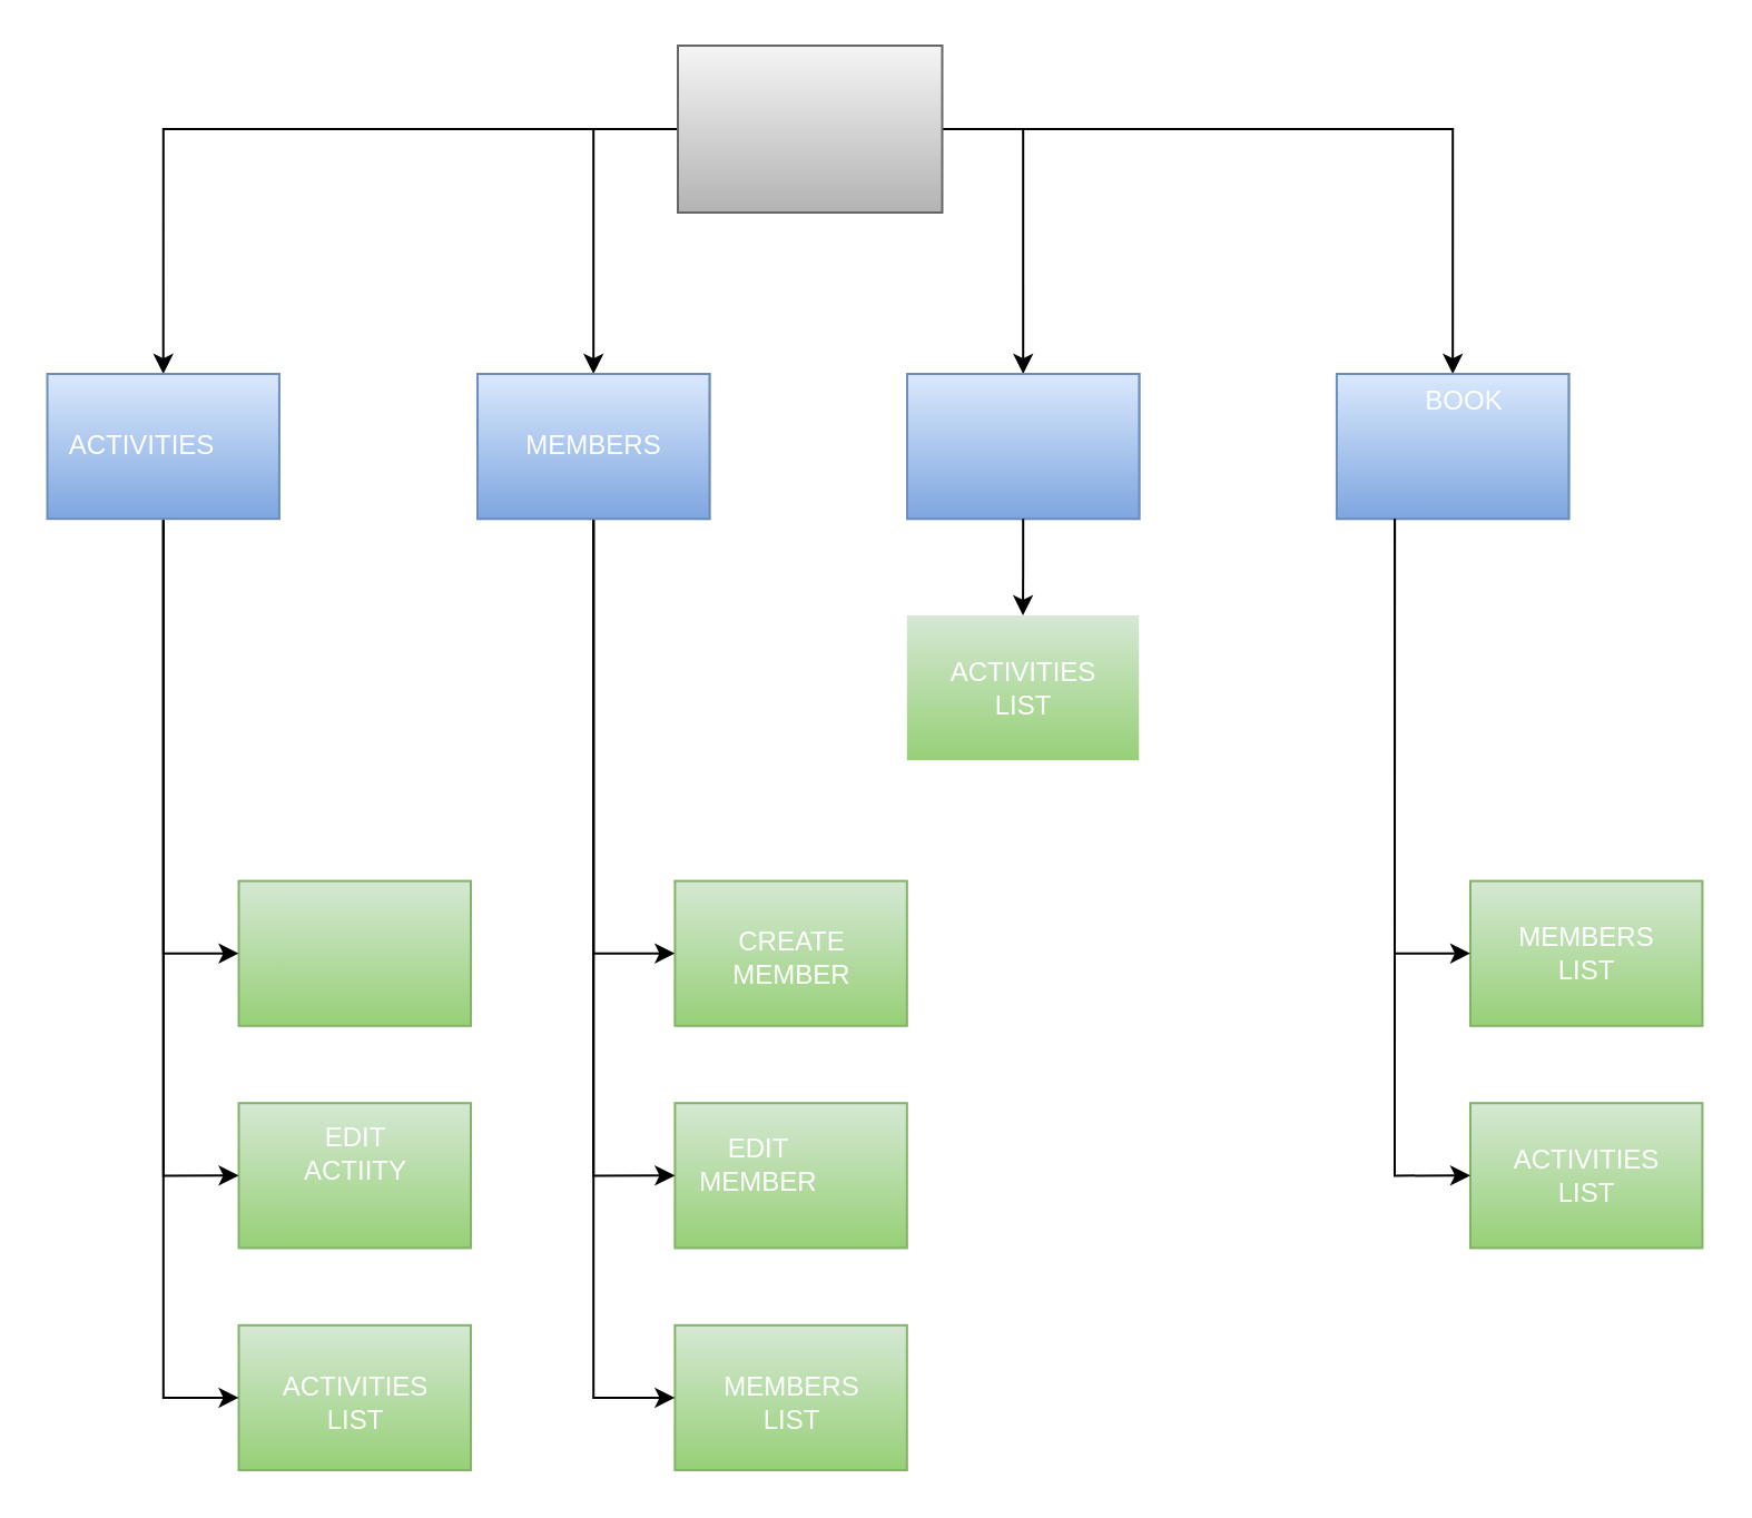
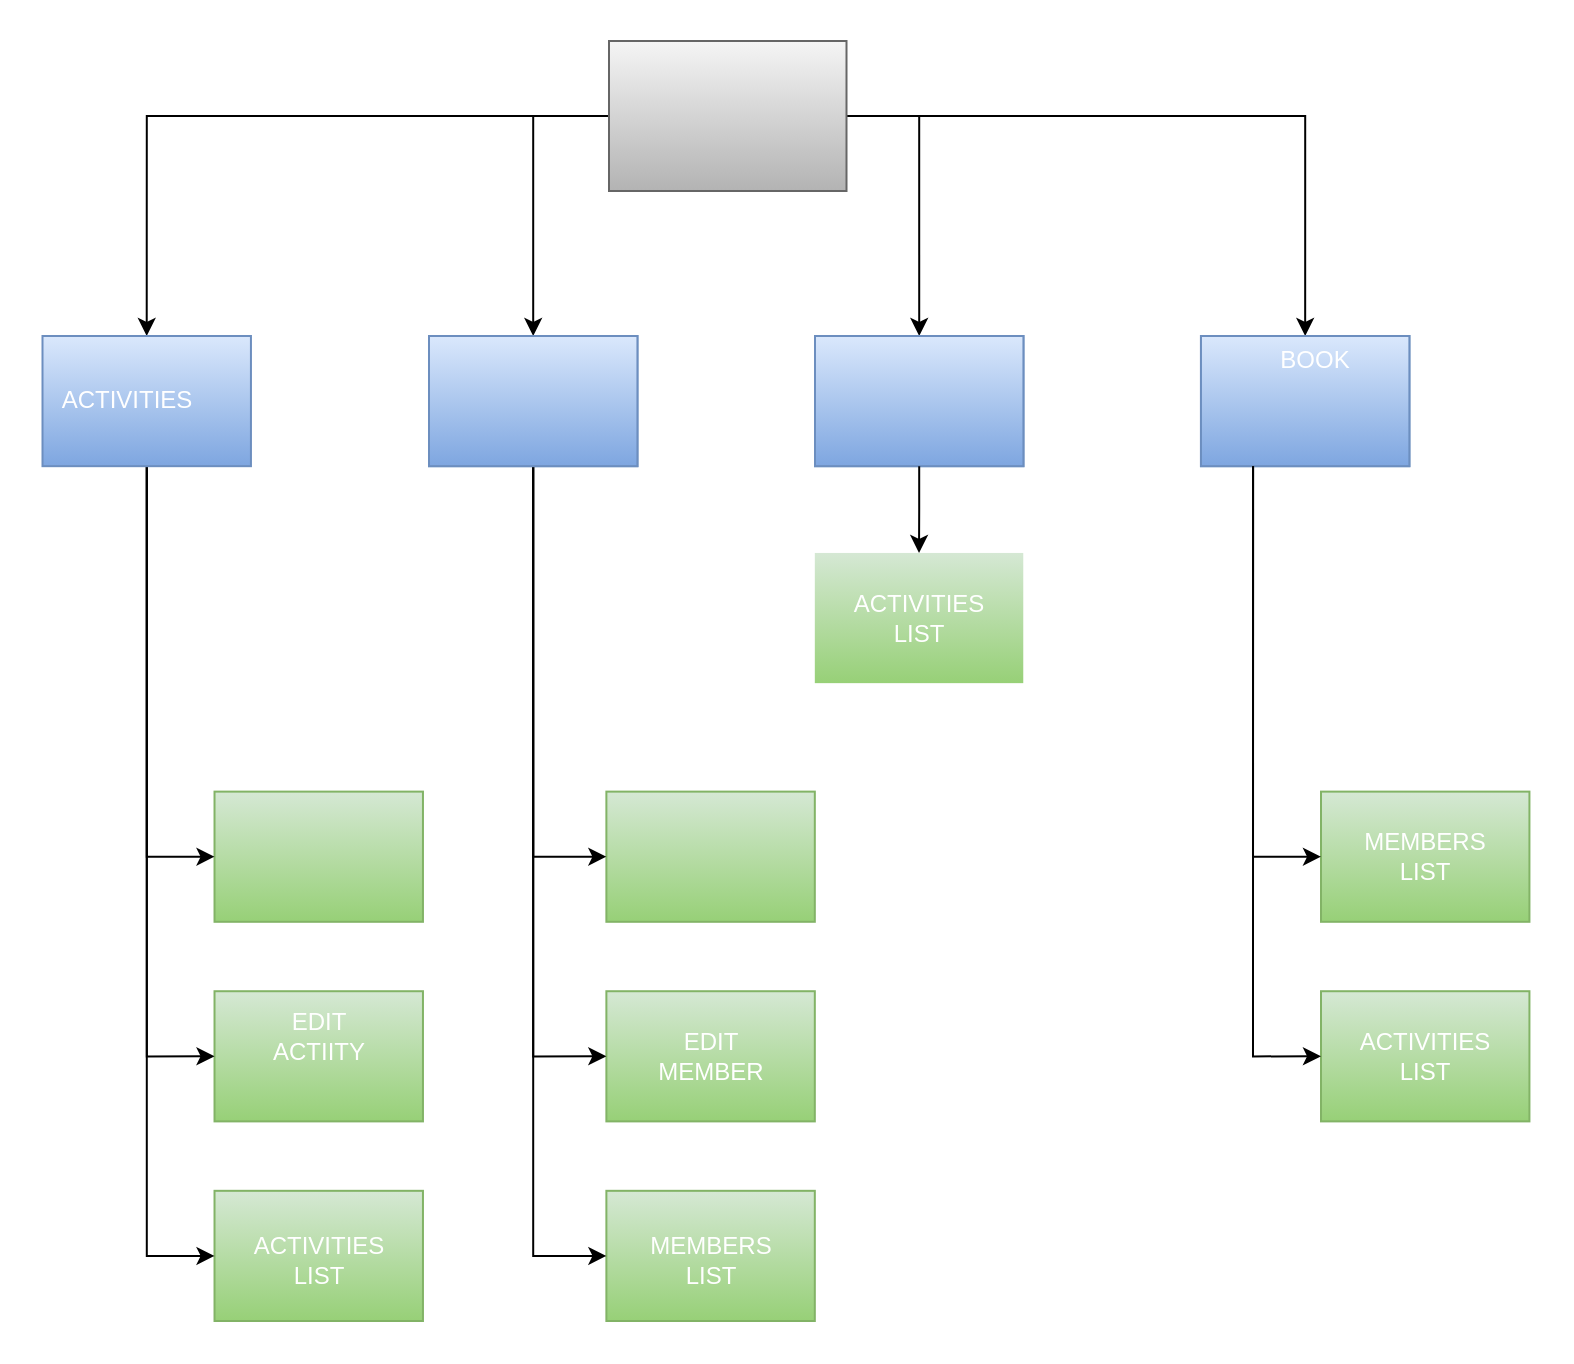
  <mxCell id="0" />
  <mxCell id="1" parent="0" />
  <mxCell id="2" style="edgeStyle=orthogonalEdgeStyle;rounded=0;orthogonalLoop=1;jettySize=auto;html=1;entryX=0.5;entryY=0;entryDx=0;entryDy=0;fontSize=12;" edge="1" parent="1" source="6" target="33"><mxGeometry relative="1" as="geometry" /></mxCell>
  <mxCell id="3" style="edgeStyle=orthogonalEdgeStyle;rounded=0;orthogonalLoop=1;jettySize=auto;html=1;fontSize=12;exitX=0;exitY=0.5;exitDx=0;exitDy=0;" edge="1" parent="1" source="6" target="41"><mxGeometry relative="1" as="geometry" /></mxCell>
  <mxCell id="4" style="edgeStyle=orthogonalEdgeStyle;rounded=0;orthogonalLoop=1;jettySize=auto;html=1;entryX=0.5;entryY=0;entryDx=0;entryDy=0;fontSize=12;" edge="1" parent="1" source="6" target="28"><mxGeometry relative="1" as="geometry" /></mxCell>
  <mxCell id="5" style="edgeStyle=orthogonalEdgeStyle;rounded=0;orthogonalLoop=1;jettySize=auto;html=1;entryX=0.5;entryY=0;entryDx=0;entryDy=0;fontSize=12;exitX=1;exitY=0.5;exitDx=0;exitDy=0;" edge="1" parent="1" source="6" target="26"><mxGeometry relative="1" as="geometry" /></mxCell>
  <mxCell id="6" value="&lt;span style=&quot;color: rgba(0 , 0 , 0 , 0) ; font-family: monospace ; font-size: 0px&quot;&gt;%3CmxGraphModel%3E%3Croot%3E%3CmxCell%20id%3D%220%22%2F%3E%3CmxCell%20id%3D%221%22%20parent%3D%220%22%2F%3E%3CmxCell%20id%3D%222%22%20value%3D%22%26amp%3Bnbsp%3B-%20Lorem%20ipsum%20dolor%20sit%20amet%26lt%3Bbr%26gt%3B%26amp%3Bnbsp%3B-%20consectetur%20adipisicing%20elit%26lt%3Bbr%26gt%3B%26amp%3Bnbsp%3B-%20sed%20do%20eiusmod%20tempor%26lt%3Bbr%26gt%3B%26amp%3Bnbsp%3B-%20incididunt%20ut%20labore%20et%20dolore%26lt%3Bbr%26gt%3B%26amp%3Bnbsp%3B-%20magna%20aliqua.%22%20style%3D%22shape%3Drect%3BfillColor%3D%23BAC8D3%3BstrokeColor%3Dnone%3BfontSize%3D12%3Bhtml%3D1%3BwhiteSpace%3Dwrap%3Balign%3Dleft%3BverticalAlign%3Dtop%3Bspacing%3D5%3Brounded%3D0%3B%22%20vertex%3D%221%22%20parent%3D%221%22%3E%3CmxGeometry%20x%3D%22-440%22%20y%3D%22-515%22%20width%3D%22118.75%22%20height%3D%2275%22%20as%3D%22geometry%22%2F%3E%3C%2FmxCell%3E%3C%2Froot%3E%3C%2FmxGraphModel%3E&lt;/span&gt;" style="shape=rect;fillColor=#f5f5f5;strokeColor=#666666;fontSize=12;html=1;whiteSpace=wrap;align=left;verticalAlign=top;spacing=5;rounded=0;gradientColor=#b3b3b3;" vertex="1" parent="1"><mxGeometry x="304" y="20" width="118.75" height="75" as="geometry" /></mxCell>
  <mxCell id="7" value="" style="shape=rect;fillColor=#d5e8d4;strokeColor=#82b366;fontSize=12;html=1;whiteSpace=wrap;align=left;verticalAlign=top;spacing=5;rounded=0;gradientColor=#97d077;" vertex="1" parent="1"><mxGeometry x="106.758" y="395.308" width="104.218" height="65.088" as="geometry" /></mxCell>
  <mxCell id="8" value="" style="shape=rect;fillColor=#d5e8d4;strokeColor=#82b366;fontSize=12;html=1;whiteSpace=wrap;align=left;verticalAlign=top;spacing=5;rounded=0;gradientColor=#97d077;" vertex="1" parent="1"><mxGeometry x="106.758" y="495.11" width="104.218" height="65.088" as="geometry" /></mxCell>
  <mxCell id="9" value="&lt;font color=&quot;#ffffff&quot; style=&quot;font-size: 12px;&quot;&gt;&lt;span style=&quot;font-size: 12px;&quot;&gt;EDIT &lt;br style=&quot;font-size: 12px;&quot;&gt;ACTIITY&lt;/span&gt;&lt;/font&gt;" style="text;html=1;resizable=0;autosize=1;align=center;verticalAlign=middle;points=[];fillColor=none;strokeColor=none;rounded=0;fontSize=12;" vertex="1" parent="1"><mxGeometry x="128.866" y="502.657" width="60" height="30" as="geometry" /></mxCell>
  <mxCell id="10" value="" style="shape=rect;fillColor=#d5e8d4;strokeColor=#82b366;fontSize=12;html=1;whiteSpace=wrap;align=left;verticalAlign=top;spacing=5;rounded=0;gradientColor=#97d077;" vertex="1" parent="1"><mxGeometry x="106.758" y="594.912" width="104.218" height="65.088" as="geometry" /></mxCell>
  <mxCell id="11" value="&lt;font color=&quot;#ffffff&quot; style=&quot;font-size: 12px;&quot;&gt;&lt;span style=&quot;font-size: 12px;&quot;&gt;ACTIVITIES&lt;br style=&quot;font-size: 12px;&quot;&gt;LIST&lt;/span&gt;&lt;/font&gt;" style="text;html=1;resizable=0;autosize=1;align=center;verticalAlign=middle;points=[];fillColor=none;strokeColor=none;rounded=0;fontSize=12;" vertex="1" parent="1"><mxGeometry x="118.862" y="615.099" width="80" height="30" as="geometry" /></mxCell>
  <mxCell id="12" value="" style="shape=rect;fillColor=#d5e8d4;strokeColor=#82b366;fontSize=12;html=1;whiteSpace=wrap;align=left;verticalAlign=top;spacing=5;rounded=0;gradientColor=#97d077;" vertex="1" parent="1"><mxGeometry x="302.688" y="395.308" width="104.218" height="65.088" as="geometry" /></mxCell>
- <mxCell id="13" value="&lt;font color=&quot;#ffffff&quot; style=&quot;font-size: 12px;&quot;&gt;CREATE &lt;br style=&quot;font-size: 12px;&quot;&gt;MEMBER&lt;br style=&quot;font-size: 12px;&quot;&gt;&lt;/font&gt;" style="text;html=1;resizable=0;autosize=1;align=center;verticalAlign=middle;points=[];fillColor=none;strokeColor=none;rounded=0;fontSize=12;" vertex="1" parent="1"><mxGeometry x="319.998" y="415.496" width="70" height="30" as="geometry" /></mxCell>
  <mxCell id="14" value="" style="shape=rect;fillColor=#d5e8d4;strokeColor=#82b366;fontSize=12;html=1;whiteSpace=wrap;align=left;verticalAlign=top;spacing=5;rounded=0;gradientColor=#97d077;" vertex="1" parent="1"><mxGeometry x="302.688" y="495.11" width="104.218" height="65.088" as="geometry" /></mxCell>
- <mxCell id="15" value="&lt;font color=&quot;#ffffff&quot; style=&quot;font-size: 12px;&quot;&gt;&lt;span style=&quot;font-size: 12px;&quot;&gt;EDIT &lt;br style=&quot;font-size: 12px;&quot;&gt;MEMBER&lt;br style=&quot;font-size: 12px;&quot;&gt;&lt;/span&gt;&lt;/font&gt;" style="text;html=1;resizable=0;autosize=1;align=center;verticalAlign=middle;points=[];fillColor=none;strokeColor=none;rounded=0;fontSize=12;" vertex="1" parent="1"><mxGeometry x="304.798" y="507.657" width="70" height="30" as="geometry" /></mxCell>
+ <mxCell id="15" value="&lt;font color=&quot;#ffffff&quot; style=&quot;font-size: 12px;&quot;&gt;&lt;span style=&quot;font-size: 12px;&quot;&gt;EDIT &lt;br style=&quot;font-size: 12px;&quot;&gt;MEMBER&lt;br style=&quot;font-size: 12px;&quot;&gt;&lt;/span&gt;&lt;/font&gt;" style="text;html=1;resizable=0;autosize=1;align=center;verticalAlign=middle;points=[];fillColor=none;strokeColor=none;rounded=0;fontSize=12;" vertex="1" parent="1"><mxGeometry x="319.798" y="512.657" width="70" height="30" as="geometry" /></mxCell>
  <mxCell id="16" value="" style="shape=rect;fillColor=#d5e8d4;strokeColor=#82b366;fontSize=12;html=1;whiteSpace=wrap;align=left;verticalAlign=top;spacing=5;rounded=0;gradientColor=#97d077;" vertex="1" parent="1"><mxGeometry x="302.688" y="594.912" width="104.218" height="65.088" as="geometry" /></mxCell>
  <mxCell id="17" value="&lt;font color=&quot;#ffffff&quot; style=&quot;font-size: 12px;&quot;&gt;&lt;span style=&quot;font-size: 12px;&quot;&gt;MEMBERS&lt;br style=&quot;font-size: 12px;&quot;&gt;LIST&lt;/span&gt;&lt;/font&gt;" style="text;html=1;resizable=0;autosize=1;align=center;verticalAlign=middle;points=[];fillColor=none;strokeColor=none;rounded=0;fontSize=12;" vertex="1" parent="1"><mxGeometry x="314.802" y="615.099" width="80" height="30" as="geometry" /></mxCell>
  <mxCell id="18" value="" style="shape=rect;fillColor=#d5e8d4;strokeColor=none;fontSize=12;html=1;whiteSpace=wrap;align=left;verticalAlign=top;spacing=5;rounded=0;gradientColor=#97d077;" vertex="1" parent="1"><mxGeometry x="406.906" y="275.98" width="104.218" height="65.088" as="geometry" /></mxCell>
  <mxCell id="19" value="&lt;font color=&quot;#ffffff&quot; style=&quot;font-size: 12px&quot;&gt;ACTIVITIES&lt;br&gt;LIST&lt;br style=&quot;font-size: 12px&quot;&gt;&lt;/font&gt;" style="text;html=1;resizable=0;autosize=1;align=center;verticalAlign=middle;points=[];fillColor=none;strokeColor=none;rounded=0;fontSize=12;" vertex="1" parent="1"><mxGeometry x="419.107" y="293.527" width="80" height="30" as="geometry" /></mxCell>
  <mxCell id="20" value="" style="shape=rect;fillColor=#d5e8d4;strokeColor=#82b366;fontSize=12;html=1;whiteSpace=wrap;align=left;verticalAlign=top;spacing=5;rounded=0;gradientColor=#97d077;" vertex="1" parent="1"><mxGeometry x="660.002" y="395.307" width="104.218" height="65.088" as="geometry" /></mxCell>
  <mxCell id="21" value="&lt;font color=&quot;#ffffff&quot; style=&quot;font-size: 12px&quot;&gt;MEMBERS &lt;br&gt;LIST&lt;br style=&quot;font-size: 12px&quot;&gt;&lt;/font&gt;" style="text;html=1;resizable=0;autosize=1;align=center;verticalAlign=middle;points=[];fillColor=none;strokeColor=none;rounded=0;fontSize=12;" vertex="1" parent="1"><mxGeometry x="672.112" y="412.855" width="80" height="30" as="geometry" /></mxCell>
  <mxCell id="22" value="" style="shape=rect;fillColor=#d5e8d4;strokeColor=#82b366;fontSize=12;html=1;whiteSpace=wrap;align=left;verticalAlign=top;spacing=5;rounded=0;gradientColor=#97d077;" vertex="1" parent="1"><mxGeometry x="660.002" y="495.109" width="104.218" height="65.088" as="geometry" /></mxCell>
  <mxCell id="23" value="&lt;font color=&quot;#ffffff&quot; style=&quot;font-size: 12px&quot;&gt;&lt;span style=&quot;font-size: 12px&quot;&gt;ACTIVITIES&lt;br&gt;LIST&lt;br style=&quot;font-size: 12px&quot;&gt;&lt;/span&gt;&lt;/font&gt;" style="text;html=1;resizable=0;autosize=1;align=center;verticalAlign=middle;points=[];fillColor=none;strokeColor=none;rounded=0;fontSize=12;" vertex="1" parent="1"><mxGeometry x="672.112" y="512.656" width="80" height="30" as="geometry" /></mxCell>
  <mxCell id="24" value="" style="group;fontSize=12;gradientColor=#7ea6e0;fillColor=#dae8fc;strokeColor=#6c8ebf;container=0;" vertex="1" connectable="0" parent="1"><mxGeometry x="214" y="167.5" width="104.218" height="65.088" as="geometry" /></mxCell>
  <mxCell id="25" value="" style="group;fontSize=12;gradientColor=#7ea6e0;fillColor=#dae8fc;strokeColor=#6c8ebf;" vertex="1" connectable="0" parent="1"><mxGeometry x="407" y="167.5" width="104.218" height="65.088" as="geometry" /></mxCell>
  <mxCell id="26" value="" style="shape=rect;fillColor=#dae8fc;strokeColor=#6c8ebf;fontSize=12;html=1;whiteSpace=wrap;align=left;verticalAlign=top;spacing=5;rounded=0;gradientColor=#7ea6e0;" vertex="1" parent="25"><mxGeometry width="104.218" height="65.088" as="geometry" /></mxCell>
  <mxCell id="27" value="" style="group;fontSize=12;gradientColor=#7ea6e0;fillColor=#dae8fc;strokeColor=#6c8ebf;" vertex="1" connectable="0" parent="1"><mxGeometry x="599.984" y="167.5" width="104.218" height="65.088" as="geometry" /></mxCell>
  <mxCell id="28" value="" style="shape=rect;fillColor=#dae8fc;strokeColor=#6c8ebf;fontSize=12;html=1;whiteSpace=wrap;align=left;verticalAlign=top;spacing=5;rounded=0;gradientColor=#7ea6e0;" vertex="1" parent="27"><mxGeometry width="104.218" height="65.088" as="geometry" /></mxCell>
  <mxCell id="29" value="&lt;font color=&quot;#ffffff&quot; style=&quot;font-size: 12px&quot;&gt;BOOK&lt;/font&gt;" style="text;html=1;resizable=0;autosize=1;align=center;verticalAlign=middle;points=[];fillColor=none;strokeColor=none;rounded=0;" vertex="1" parent="27"><mxGeometry x="32.107" y="2.546" width="50" height="20" as="geometry" /></mxCell>
  <mxCell id="30" style="edgeStyle=orthogonalEdgeStyle;rounded=0;orthogonalLoop=1;jettySize=auto;html=1;entryX=0;entryY=0.5;entryDx=0;entryDy=0;fontSize=12;" edge="1" parent="1" source="33" target="10"><mxGeometry relative="1" as="geometry" /></mxCell>
  <mxCell id="31" style="edgeStyle=orthogonalEdgeStyle;rounded=0;orthogonalLoop=1;jettySize=auto;html=1;entryX=0;entryY=0.5;entryDx=0;entryDy=0;fontSize=12;" edge="1" parent="1" source="33" target="8"><mxGeometry relative="1" as="geometry" /></mxCell>
  <mxCell id="32" style="edgeStyle=orthogonalEdgeStyle;rounded=0;orthogonalLoop=1;jettySize=auto;html=1;entryX=0;entryY=0.5;entryDx=0;entryDy=0;fontSize=12;" edge="1" parent="1" source="33" target="7"><mxGeometry relative="1" as="geometry" /></mxCell>
  <mxCell id="33" value="" style="shape=rect;fillColor=#dae8fc;strokeColor=#6c8ebf;fontSize=12;html=1;whiteSpace=wrap;align=left;verticalAlign=top;spacing=5;rounded=0;gradientColor=#7ea6e0;" vertex="1" parent="1"><mxGeometry x="20.75" y="167.5" width="104.218" height="65.088" as="geometry" /></mxCell>
  <mxCell id="34" value="&lt;font color=&quot;#ffffff&quot; style=&quot;font-size: 12px;&quot;&gt;ACTIVITIES&lt;/font&gt;" style="text;html=1;resizable=0;autosize=1;align=center;verticalAlign=middle;points=[];fillColor=none;strokeColor=none;rounded=0;fontSize=12;" vertex="1" parent="1"><mxGeometry x="22.864" y="190.046" width="80" height="20" as="geometry" /></mxCell>
  <mxCell id="35" style="edgeStyle=orthogonalEdgeStyle;rounded=0;orthogonalLoop=1;jettySize=auto;html=1;entryX=0;entryY=0.5;entryDx=0;entryDy=0;fontSize=12;" edge="1" parent="1" source="41" target="16"><mxGeometry relative="1" as="geometry" /></mxCell>
  <mxCell id="36" style="edgeStyle=orthogonalEdgeStyle;rounded=0;orthogonalLoop=1;jettySize=auto;html=1;entryX=0;entryY=0.5;entryDx=0;entryDy=0;fontSize=12;" edge="1" parent="1" source="41" target="14"><mxGeometry relative="1" as="geometry" /></mxCell>
  <mxCell id="37" style="edgeStyle=orthogonalEdgeStyle;rounded=0;orthogonalLoop=1;jettySize=auto;html=1;entryX=0;entryY=0.5;entryDx=0;entryDy=0;fontSize=12;" edge="1" parent="1" source="41" target="12"><mxGeometry relative="1" as="geometry" /></mxCell>
  <mxCell id="38" value="" style="edgeStyle=orthogonalEdgeStyle;rounded=0;orthogonalLoop=1;jettySize=auto;html=1;fontSize=12;entryX=0.5;entryY=0;entryDx=0;entryDy=0;" edge="1" parent="1" source="26" target="18"><mxGeometry relative="1" as="geometry"><mxPoint x="459" y="270" as="targetPoint" /></mxGeometry></mxCell>
  <mxCell id="39" style="edgeStyle=orthogonalEdgeStyle;rounded=0;orthogonalLoop=1;jettySize=auto;html=1;entryX=0;entryY=0.5;entryDx=0;entryDy=0;fontSize=12;exitX=0.25;exitY=1;exitDx=0;exitDy=0;" edge="1" parent="1" source="28" target="20"><mxGeometry relative="1" as="geometry" /></mxCell>
  <mxCell id="40" style="edgeStyle=orthogonalEdgeStyle;rounded=0;orthogonalLoop=1;jettySize=auto;html=1;exitX=0.25;exitY=1;exitDx=0;exitDy=0;entryX=0;entryY=0.5;entryDx=0;entryDy=0;fontSize=12;" edge="1" parent="1" source="28" target="22"><mxGeometry relative="1" as="geometry" /></mxCell>
  <mxCell id="41" value="" style="shape=rect;fillColor=#dae8fc;strokeColor=#6c8ebf;fontSize=12;html=1;whiteSpace=wrap;align=left;verticalAlign=top;spacing=5;rounded=0;gradientColor=#7ea6e0;" vertex="1" parent="1"><mxGeometry x="214" y="167.5" width="104.218" height="65.088" as="geometry" /></mxCell>
- <mxCell id="42" value="&lt;font color=&quot;#ffffff&quot; style=&quot;font-size: 12px;&quot;&gt;MEMBERS&lt;/font&gt;" style="text;html=1;resizable=0;autosize=1;align=center;verticalAlign=middle;points=[];fillColor=none;strokeColor=none;rounded=0;fontSize=12;" vertex="1" parent="1"><mxGeometry x="226.114" y="190.046" width="80" height="20" as="geometry" /></mxCell>
